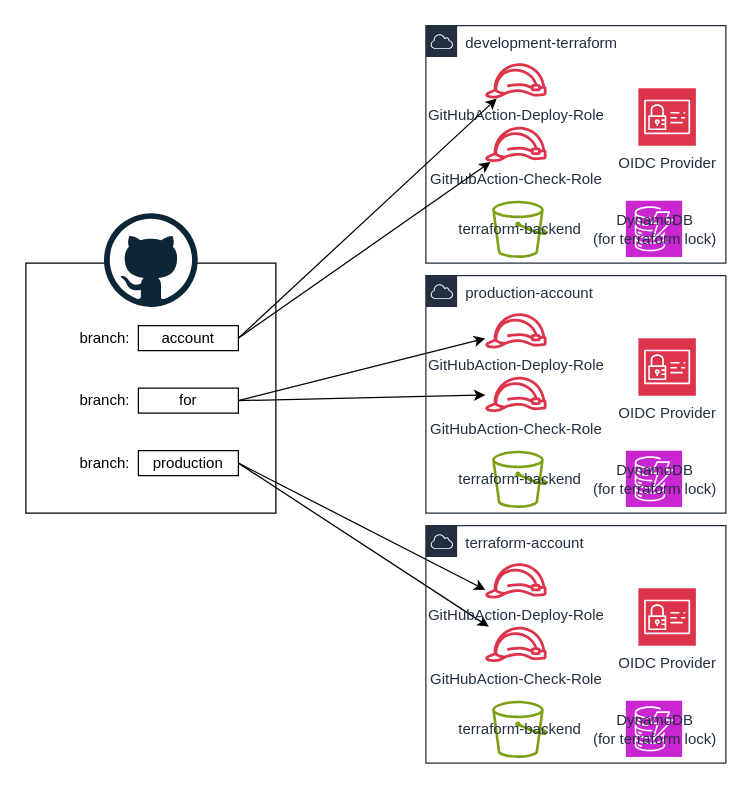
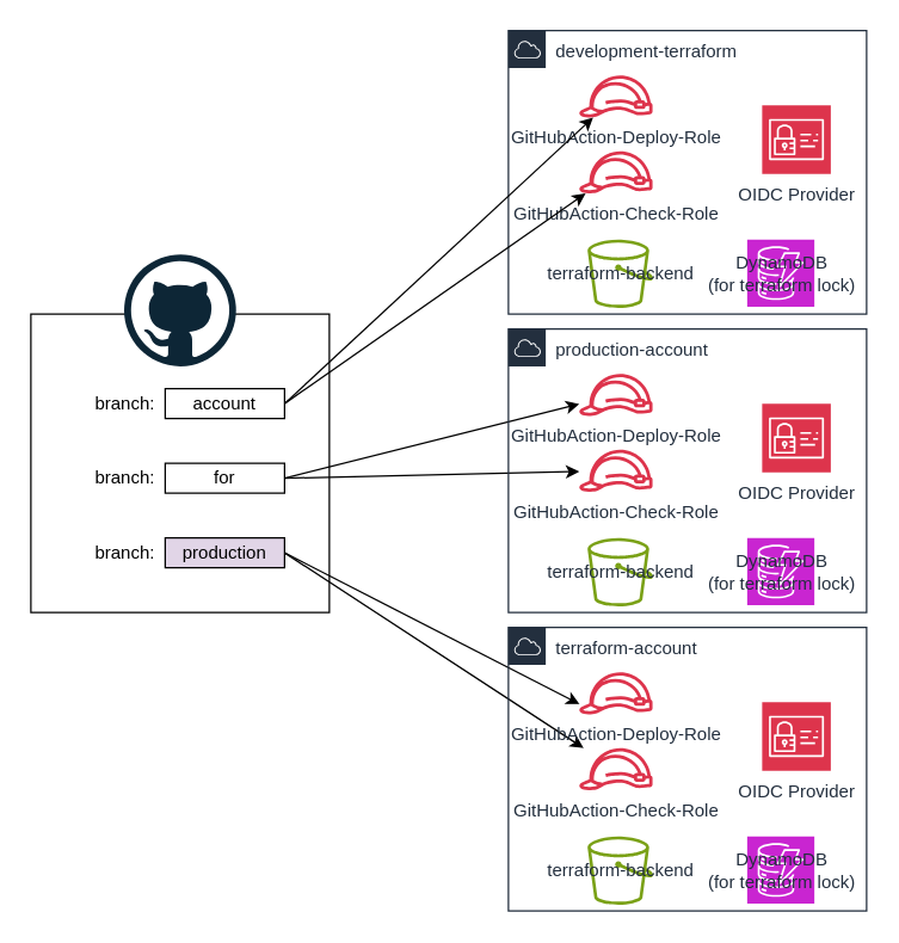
  <mxCell id="0" />
  <mxCell id="1" parent="0" />
  <mxCell id="2" value="development-terraform" style="points=[[0,0],[0.25,0],[0.5,0],[0.75,0],[1,0],[1,0.25],[1,0.5],[1,0.75],[1,1],[0.75,1],[0.5,1],[0.25,1],[0,1],[0,0.75],[0,0.5],[0,0.25]];outlineConnect=0;gradientColor=none;html=1;whiteSpace=wrap;fontSize=12;fontStyle=0;container=1;pointerEvents=0;collapsible=0;recursiveResize=0;shape=mxgraph.aws4.group;grIcon=mxgraph.aws4.group_aws_cloud;strokeColor=#232F3E;fillColor=none;verticalAlign=top;align=left;spacingLeft=30;fontColor=#232F3E;dashed=0;" parent="1" vertex="1"><mxGeometry x="340" y="20" width="240" height="190.0" as="geometry" /></mxCell>
  <mxCell id="3" value="GitHubAction-Deploy-Role" style="sketch=0;outlineConnect=0;fontColor=#232F3E;gradientColor=none;fillColor=#DD344C;strokeColor=none;dashed=0;verticalLabelPosition=bottom;verticalAlign=top;align=center;html=1;fontSize=12;fontStyle=0;aspect=fixed;pointerEvents=1;shape=mxgraph.aws4.role;" parent="2" vertex="1"><mxGeometry x="47" y="30" width="50" height="28.25" as="geometry" /></mxCell>
  <mxCell id="4" value="GitHubAction-Check-Role" style="sketch=0;outlineConnect=0;fontColor=#232F3E;gradientColor=none;fillColor=#DD344C;strokeColor=none;dashed=0;verticalLabelPosition=bottom;verticalAlign=top;align=center;html=1;fontSize=12;fontStyle=0;aspect=fixed;pointerEvents=1;shape=mxgraph.aws4.role;" parent="2" vertex="1"><mxGeometry x="47" y="80.87" width="50" height="28.25" as="geometry" /></mxCell>
  <mxCell id="5" value="OIDC Provider" style="sketch=0;points=[[0,0,0],[0.25,0,0],[0.5,0,0],[0.75,0,0],[1,0,0],[0,1,0],[0.25,1,0],[0.5,1,0],[0.75,1,0],[1,1,0],[0,0.25,0],[0,0.5,0],[0,0.75,0],[1,0.25,0],[1,0.5,0],[1,0.75,0]];outlineConnect=0;fontColor=#232F3E;fillColor=#DD344C;strokeColor=#ffffff;dashed=0;verticalLabelPosition=bottom;verticalAlign=top;align=center;html=1;fontSize=12;fontStyle=0;aspect=fixed;shape=mxgraph.aws4.resourceIcon;resIcon=mxgraph.aws4.identity_and_access_management;" parent="2" vertex="1"><mxGeometry x="170" y="50" width="46" height="46" as="geometry" /></mxCell>
  <mxCell id="6" value="terraform-backend" style="sketch=0;outlineConnect=0;fontColor=#232F3E;gradientColor=none;fillColor=#7AA116;strokeColor=none;dashed=0;verticalLabelPosition=middle;verticalAlign=middle;align=center;html=1;fontSize=12;fontStyle=0;aspect=fixed;pointerEvents=1;shape=mxgraph.aws4.bucket;labelPosition=center;" parent="2" vertex="1"><mxGeometry x="53" y="140.08" width="44" height="45.76" as="geometry" /></mxCell>
  <mxCell id="7" value="DynamoDB&lt;div&gt;(for terraform lock)&lt;/div&gt;" style="sketch=0;points=[[0,0,0],[0.25,0,0],[0.5,0,0],[0.75,0,0],[1,0,0],[0,1,0],[0.25,1,0],[0.5,1,0],[0.75,1,0],[1,1,0],[0,0.25,0],[0,0.5,0],[0,0.75,0],[1,0.25,0],[1,0.5,0],[1,0.75,0]];outlineConnect=0;fontColor=#232F3E;fillColor=#C925D1;strokeColor=#ffffff;dashed=0;verticalLabelPosition=middle;verticalAlign=middle;align=center;html=1;fontSize=12;fontStyle=0;aspect=fixed;shape=mxgraph.aws4.resourceIcon;resIcon=mxgraph.aws4.dynamodb;labelPosition=center;" parent="2" vertex="1"><mxGeometry x="160" y="140.08" width="45" height="45" as="geometry" /></mxCell>
  <mxCell id="8" value="" style="group" parent="1" vertex="1" connectable="0"><mxGeometry x="20" y="170" width="200" height="240" as="geometry" /></mxCell>
  <mxCell id="9" value="" style="rounded=0;whiteSpace=wrap;html=1;" parent="8" vertex="1"><mxGeometry y="40" width="200" height="200" as="geometry" /></mxCell>
  <mxCell id="10" value="" style="group;flipV=1;" parent="8" vertex="1" connectable="0"><mxGeometry x="30" y="190" width="140" height="20" as="geometry" /></mxCell>
  <mxCell id="11" value="branch:&amp;nbsp;" style="rounded=0;whiteSpace=wrap;html=1;fillColor=none;strokeColor=none;" parent="10" vertex="1"><mxGeometry width="70" height="20" as="geometry" /></mxCell>
- <mxCell id="12" value="production" style="rounded=0;whiteSpace=wrap;html=1;" parent="10" vertex="1"><mxGeometry x="60" width="80" height="20" as="geometry" /></mxCell>
+ <mxCell id="12" value="production" style="rounded=0;whiteSpace=wrap;html=1;fillColor=#e1d5e7;" parent="10" vertex="1"><mxGeometry x="60" width="80" height="20" as="geometry" /></mxCell>
  <mxCell id="13" value="" style="group;flipV=1;" parent="8" vertex="1" connectable="0"><mxGeometry x="30" y="140" width="140" height="20" as="geometry" /></mxCell>
  <mxCell id="14" value="branch:&amp;nbsp;" style="rounded=0;whiteSpace=wrap;html=1;fillColor=none;strokeColor=none;" parent="13" vertex="1"><mxGeometry width="70" height="20" as="geometry" /></mxCell>
  <mxCell id="15" value="for" style="rounded=0;whiteSpace=wrap;html=1;" parent="13" vertex="1"><mxGeometry x="60" width="80" height="20" as="geometry" /></mxCell>
  <mxCell id="16" value="" style="group;flipV=1;" parent="8" vertex="1" connectable="0"><mxGeometry x="30" y="90" width="140" height="20" as="geometry" /></mxCell>
  <mxCell id="17" value="branch:&amp;nbsp;" style="rounded=0;whiteSpace=wrap;html=1;fillColor=none;strokeColor=none;" parent="16" vertex="1"><mxGeometry width="70" height="20" as="geometry" /></mxCell>
  <mxCell id="18" value="account" style="rounded=0;whiteSpace=wrap;html=1;" parent="16" vertex="1"><mxGeometry x="60" width="80" height="20" as="geometry" /></mxCell>
  <mxCell id="19" value="" style="dashed=0;outlineConnect=0;html=1;align=center;labelPosition=center;verticalLabelPosition=bottom;verticalAlign=top;shape=mxgraph.weblogos.github" parent="8" vertex="1"><mxGeometry x="62.5" width="75" height="75" as="geometry" /></mxCell>
  <mxCell id="20" style="rounded=0;orthogonalLoop=1;jettySize=auto;html=1;exitX=1;exitY=0.5;exitDx=0;exitDy=0;" parent="1" source="18" target="3" edge="1"><mxGeometry relative="1" as="geometry" /></mxCell>
  <mxCell id="21" style="rounded=0;orthogonalLoop=1;jettySize=auto;html=1;exitX=1;exitY=0.5;exitDx=0;exitDy=0;" parent="1" source="18" target="4" edge="1"><mxGeometry relative="1" as="geometry"><mxPoint x="200" y="300" as="sourcePoint" /><mxPoint x="411" y="107" as="targetPoint" /></mxGeometry></mxCell>
  <mxCell id="22" style="rounded=0;orthogonalLoop=1;jettySize=auto;html=1;exitX=1;exitY=0.5;exitDx=0;exitDy=0;" parent="1" source="15" target="27" edge="1"><mxGeometry relative="1" as="geometry"><mxPoint x="200" y="300" as="sourcePoint" /><mxPoint x="399.014" y="286.98" as="targetPoint" /></mxGeometry></mxCell>
  <mxCell id="23" style="rounded=0;orthogonalLoop=1;jettySize=auto;html=1;exitX=1;exitY=0.5;exitDx=0;exitDy=0;" parent="1" source="15" target="28" edge="1"><mxGeometry relative="1" as="geometry"><mxPoint x="200" y="355" as="sourcePoint" /><mxPoint x="401.995" y="364.992" as="targetPoint" /></mxGeometry></mxCell>
  <mxCell id="24" style="rounded=0;orthogonalLoop=1;jettySize=auto;html=1;exitX=1;exitY=0.5;exitDx=0;exitDy=0;entryX=0.004;entryY=0.758;entryDx=0;entryDy=0;entryPerimeter=0;" parent="1" source="12" target="33" edge="1"><mxGeometry relative="1" as="geometry"><mxPoint x="200" y="350" as="sourcePoint" /><mxPoint x="400.008" y="479.984" as="targetPoint" /></mxGeometry></mxCell>
  <mxCell id="25" style="rounded=0;orthogonalLoop=1;jettySize=auto;html=1;exitX=1;exitY=0.5;exitDx=0;exitDy=0;" parent="1" source="12" target="34" edge="1"><mxGeometry relative="1" as="geometry"><mxPoint x="200" y="400" as="sourcePoint" /><mxPoint x="320" y="520" as="targetPoint" /></mxGeometry></mxCell>
  <mxCell id="26" value="production-account" style="points=[[0,0],[0.25,0],[0.5,0],[0.75,0],[1,0],[1,0.25],[1,0.5],[1,0.75],[1,1],[0.75,1],[0.5,1],[0.25,1],[0,1],[0,0.75],[0,0.5],[0,0.25]];outlineConnect=0;gradientColor=none;html=1;whiteSpace=wrap;fontSize=12;fontStyle=0;container=1;pointerEvents=0;collapsible=0;recursiveResize=0;shape=mxgraph.aws4.group;grIcon=mxgraph.aws4.group_aws_cloud;strokeColor=#232F3E;fillColor=none;verticalAlign=top;align=left;spacingLeft=30;fontColor=#232F3E;dashed=0;" parent="1" vertex="1"><mxGeometry x="340" y="220" width="240" height="190.0" as="geometry" /></mxCell>
  <mxCell id="27" value="GitHubAction-Deploy-Role" style="sketch=0;outlineConnect=0;fontColor=#232F3E;gradientColor=none;fillColor=#DD344C;strokeColor=none;dashed=0;verticalLabelPosition=bottom;verticalAlign=top;align=center;html=1;fontSize=12;fontStyle=0;aspect=fixed;pointerEvents=1;shape=mxgraph.aws4.role;" parent="26" vertex="1"><mxGeometry x="47" y="30" width="50" height="28.25" as="geometry" /></mxCell>
  <mxCell id="28" value="GitHubAction-Check-Role" style="sketch=0;outlineConnect=0;fontColor=#232F3E;gradientColor=none;fillColor=#DD344C;strokeColor=none;dashed=0;verticalLabelPosition=bottom;verticalAlign=top;align=center;html=1;fontSize=12;fontStyle=0;aspect=fixed;pointerEvents=1;shape=mxgraph.aws4.role;" parent="26" vertex="1"><mxGeometry x="47" y="80.87" width="50" height="28.25" as="geometry" /></mxCell>
  <mxCell id="29" value="OIDC Provider" style="sketch=0;points=[[0,0,0],[0.25,0,0],[0.5,0,0],[0.75,0,0],[1,0,0],[0,1,0],[0.25,1,0],[0.5,1,0],[0.75,1,0],[1,1,0],[0,0.25,0],[0,0.5,0],[0,0.75,0],[1,0.25,0],[1,0.5,0],[1,0.75,0]];outlineConnect=0;fontColor=#232F3E;fillColor=#DD344C;strokeColor=#ffffff;dashed=0;verticalLabelPosition=bottom;verticalAlign=top;align=center;html=1;fontSize=12;fontStyle=0;aspect=fixed;shape=mxgraph.aws4.resourceIcon;resIcon=mxgraph.aws4.identity_and_access_management;" parent="26" vertex="1"><mxGeometry x="170" y="50" width="46" height="46" as="geometry" /></mxCell>
  <mxCell id="30" value="terraform-backend" style="sketch=0;outlineConnect=0;fontColor=#232F3E;gradientColor=none;fillColor=#7AA116;strokeColor=none;dashed=0;verticalLabelPosition=middle;verticalAlign=middle;align=center;html=1;fontSize=12;fontStyle=0;aspect=fixed;pointerEvents=1;shape=mxgraph.aws4.bucket;labelPosition=center;" parent="26" vertex="1"><mxGeometry x="53" y="140.08" width="44" height="45.76" as="geometry" /></mxCell>
  <mxCell id="31" value="DynamoDB&lt;div&gt;(for terraform lock)&lt;/div&gt;" style="sketch=0;points=[[0,0,0],[0.25,0,0],[0.5,0,0],[0.75,0,0],[1,0,0],[0,1,0],[0.25,1,0],[0.5,1,0],[0.75,1,0],[1,1,0],[0,0.25,0],[0,0.5,0],[0,0.75,0],[1,0.25,0],[1,0.5,0],[1,0.75,0]];outlineConnect=0;fontColor=#232F3E;fillColor=#C925D1;strokeColor=#ffffff;dashed=0;verticalLabelPosition=middle;verticalAlign=middle;align=center;html=1;fontSize=12;fontStyle=0;aspect=fixed;shape=mxgraph.aws4.resourceIcon;resIcon=mxgraph.aws4.dynamodb;labelPosition=center;" parent="26" vertex="1"><mxGeometry x="160" y="140.08" width="45" height="45" as="geometry" /></mxCell>
  <mxCell id="32" value="terraform-account" style="points=[[0,0],[0.25,0],[0.5,0],[0.75,0],[1,0],[1,0.25],[1,0.5],[1,0.75],[1,1],[0.75,1],[0.5,1],[0.25,1],[0,1],[0,0.75],[0,0.5],[0,0.25]];outlineConnect=0;gradientColor=none;html=1;whiteSpace=wrap;fontSize=12;fontStyle=0;container=1;pointerEvents=0;collapsible=0;recursiveResize=0;shape=mxgraph.aws4.group;grIcon=mxgraph.aws4.group_aws_cloud;strokeColor=#232F3E;fillColor=none;verticalAlign=top;align=left;spacingLeft=30;fontColor=#232F3E;dashed=0;" parent="1" vertex="1"><mxGeometry x="340" y="420" width="240" height="190.0" as="geometry" /></mxCell>
  <mxCell id="33" value="GitHubAction-Deploy-Role" style="sketch=0;outlineConnect=0;fontColor=#232F3E;gradientColor=none;fillColor=#DD344C;strokeColor=none;dashed=0;verticalLabelPosition=bottom;verticalAlign=top;align=center;html=1;fontSize=12;fontStyle=0;aspect=fixed;pointerEvents=1;shape=mxgraph.aws4.role;" parent="32" vertex="1"><mxGeometry x="47" y="30" width="50" height="28.25" as="geometry" /></mxCell>
  <mxCell id="34" value="GitHubAction-Check-Role" style="sketch=0;outlineConnect=0;fontColor=#232F3E;gradientColor=none;fillColor=#DD344C;strokeColor=none;dashed=0;verticalLabelPosition=bottom;verticalAlign=top;align=center;html=1;fontSize=12;fontStyle=0;aspect=fixed;pointerEvents=1;shape=mxgraph.aws4.role;" parent="32" vertex="1"><mxGeometry x="47" y="80.87" width="50" height="28.25" as="geometry" /></mxCell>
  <mxCell id="35" value="OIDC Provider" style="sketch=0;points=[[0,0,0],[0.25,0,0],[0.5,0,0],[0.75,0,0],[1,0,0],[0,1,0],[0.25,1,0],[0.5,1,0],[0.75,1,0],[1,1,0],[0,0.25,0],[0,0.5,0],[0,0.75,0],[1,0.25,0],[1,0.5,0],[1,0.75,0]];outlineConnect=0;fontColor=#232F3E;fillColor=#DD344C;strokeColor=#ffffff;dashed=0;verticalLabelPosition=bottom;verticalAlign=top;align=center;html=1;fontSize=12;fontStyle=0;aspect=fixed;shape=mxgraph.aws4.resourceIcon;resIcon=mxgraph.aws4.identity_and_access_management;" parent="32" vertex="1"><mxGeometry x="170" y="50" width="46" height="46" as="geometry" /></mxCell>
  <mxCell id="36" value="terraform-backend" style="sketch=0;outlineConnect=0;fontColor=#232F3E;gradientColor=none;fillColor=#7AA116;strokeColor=none;dashed=0;verticalLabelPosition=middle;verticalAlign=middle;align=center;html=1;fontSize=12;fontStyle=0;aspect=fixed;pointerEvents=1;shape=mxgraph.aws4.bucket;labelPosition=center;" parent="32" vertex="1"><mxGeometry x="53" y="140.08" width="44" height="45.76" as="geometry" /></mxCell>
  <mxCell id="37" value="DynamoDB&lt;div&gt;(for terraform lock)&lt;/div&gt;" style="sketch=0;points=[[0,0,0],[0.25,0,0],[0.5,0,0],[0.75,0,0],[1,0,0],[0,1,0],[0.25,1,0],[0.5,1,0],[0.75,1,0],[1,1,0],[0,0.25,0],[0,0.5,0],[0,0.75,0],[1,0.25,0],[1,0.5,0],[1,0.75,0]];outlineConnect=0;fontColor=#232F3E;fillColor=#C925D1;strokeColor=#ffffff;dashed=0;verticalLabelPosition=middle;verticalAlign=middle;align=center;html=1;fontSize=12;fontStyle=0;aspect=fixed;shape=mxgraph.aws4.resourceIcon;resIcon=mxgraph.aws4.dynamodb;labelPosition=center;" parent="32" vertex="1"><mxGeometry x="160" y="140.08" width="45" height="45" as="geometry" /></mxCell>
